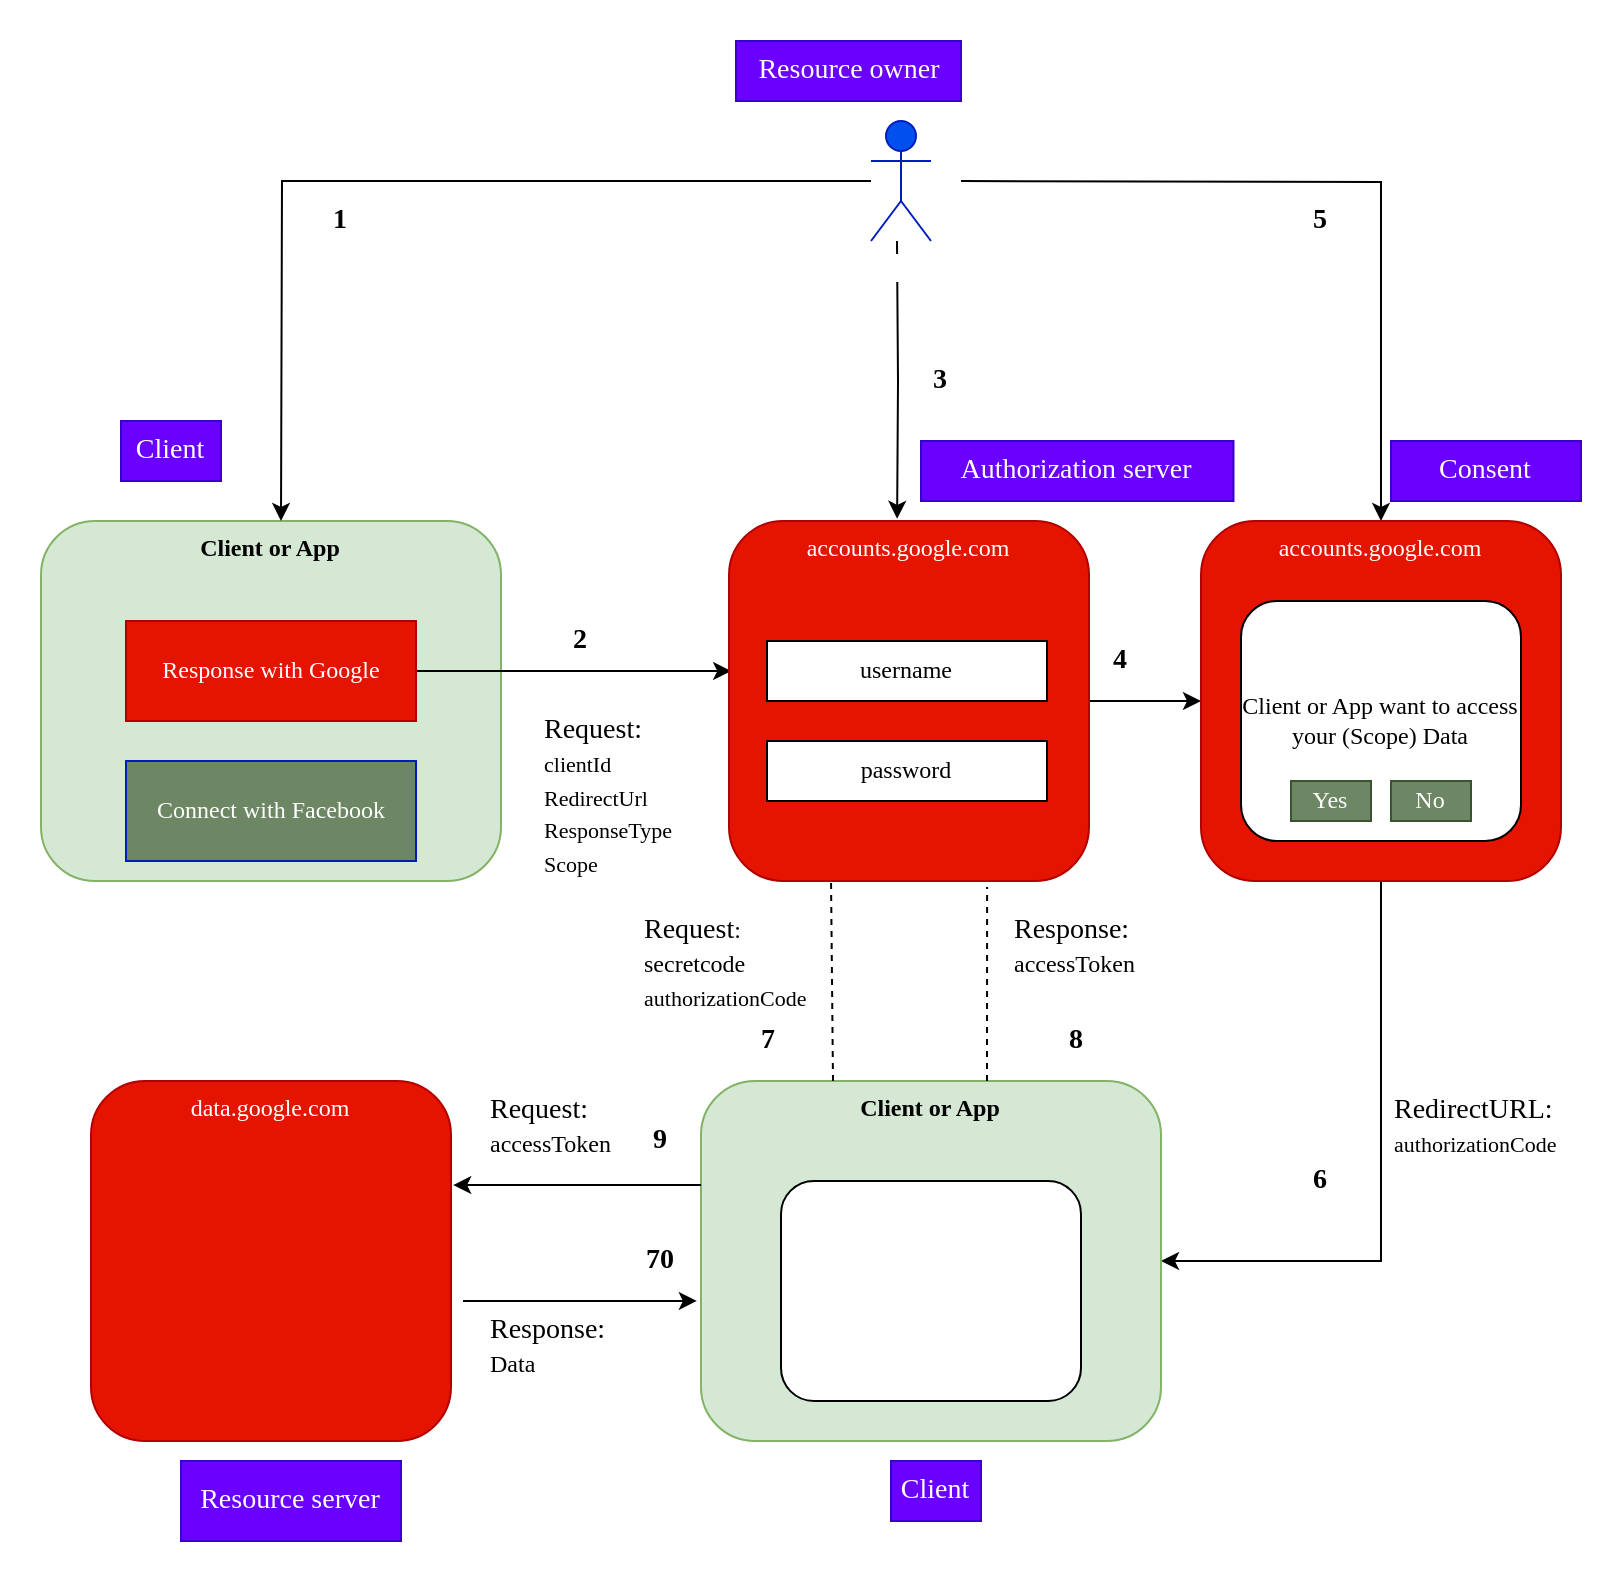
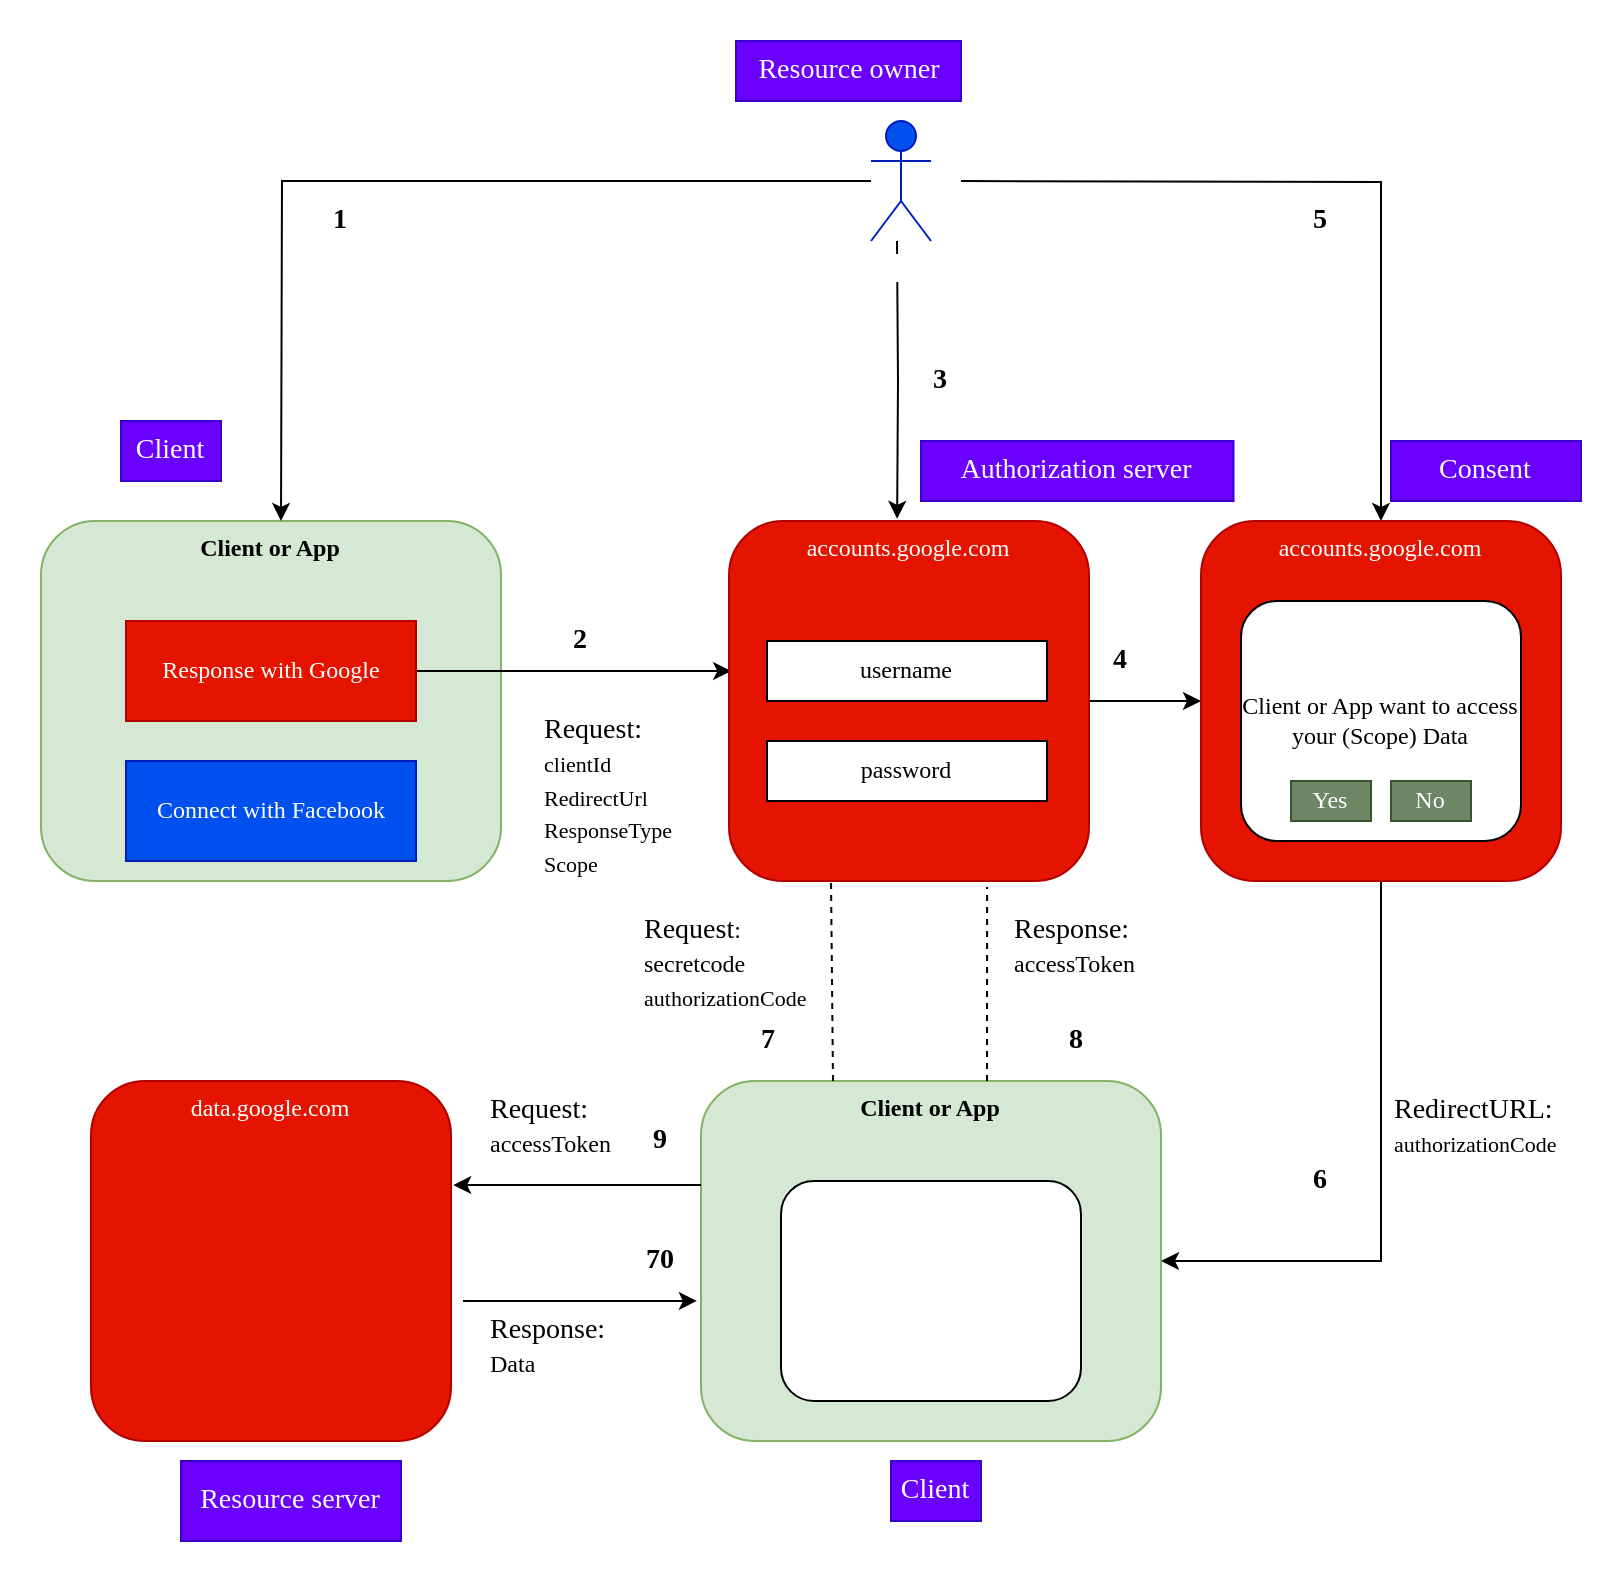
  <mxCell id="0" />
  <mxCell id="1" parent="0" />
  <mxCell id="2" value="Client or App" style="rounded=1;whiteSpace=wrap;html=1;verticalAlign=top;fontStyle=1;fontFamily=Comic Sans MS;fillColor=#d5e8d4;strokeColor=#82b366;" vertex="1" parent="1"><mxGeometry x="20" y="260" width="230" height="180" as="geometry" /></mxCell>
  <mxCell id="3" style="edgeStyle=orthogonalEdgeStyle;rounded=0;orthogonalLoop=1;jettySize=auto;html=1;" edge="1" parent="1" source="6"><mxGeometry relative="1" as="geometry"><mxPoint x="140" y="260" as="targetPoint" /></mxGeometry></mxCell>
  <mxCell id="4" style="edgeStyle=orthogonalEdgeStyle;rounded=0;orthogonalLoop=1;jettySize=auto;html=1;entryX=0.467;entryY=-0.006;entryDx=0;entryDy=0;entryPerimeter=0;fontFamily=Comic Sans MS;" edge="1" parent="1" target="11"><mxGeometry relative="1" as="geometry"><mxPoint x="448" y="120" as="sourcePoint" /></mxGeometry></mxCell>
  <mxCell id="5" style="edgeStyle=orthogonalEdgeStyle;rounded=0;orthogonalLoop=1;jettySize=auto;html=1;entryX=0.5;entryY=0;entryDx=0;entryDy=0;fontFamily=Comic Sans MS;" edge="1" parent="1" target="15"><mxGeometry relative="1" as="geometry"><mxPoint x="480" y="90" as="sourcePoint" /></mxGeometry></mxCell>
  <mxCell id="6" value="User" style="shape=umlActor;verticalLabelPosition=bottom;labelBackgroundColor=#ffffff;verticalAlign=top;html=1;outlineConnect=0;fontStyle=1;fillColor=#0050ef;strokeColor=#001DBC;fontColor=#ffffff;" vertex="1" parent="1"><mxGeometry x="435" y="60" width="30" height="60" as="geometry" /></mxCell>
  <mxCell id="7" style="edgeStyle=orthogonalEdgeStyle;rounded=0;orthogonalLoop=1;jettySize=auto;html=1;entryX=0.006;entryY=0.417;entryDx=0;entryDy=0;entryPerimeter=0;fontFamily=Comic Sans MS;" edge="1" parent="1" source="8" target="11"><mxGeometry relative="1" as="geometry" /></mxCell>
  <mxCell id="8" value="Response with Google" style="rounded=0;whiteSpace=wrap;html=1;fontFamily=Comic Sans MS;fillColor=#e51400;strokeColor=#B20000;fontColor=#ffffff;" vertex="1" parent="1"><mxGeometry x="62.5" y="310" width="145" height="50" as="geometry" /></mxCell>
- <mxCell id="9" value="Connect with Facebook" style="rounded=0;whiteSpace=wrap;html=1;fontFamily=Comic Sans MS;fillColor=#6d8764;strokeColor=#001DBC;fontColor=#ffffff;" vertex="1" parent="1"><mxGeometry x="62.5" y="380" width="145" height="50" as="geometry" /></mxCell>
+ <mxCell id="9" value="Connect with Facebook" style="rounded=0;whiteSpace=wrap;html=1;fontFamily=Comic Sans MS;fillColor=#0050ef;strokeColor=#001DBC;fontColor=#ffffff;" vertex="1" parent="1"><mxGeometry x="62.5" y="380" width="145" height="50" as="geometry" /></mxCell>
  <mxCell id="10" style="edgeStyle=orthogonalEdgeStyle;rounded=0;orthogonalLoop=1;jettySize=auto;html=1;entryX=0;entryY=0.5;entryDx=0;entryDy=0;fontFamily=Comic Sans MS;" edge="1" parent="1" source="11" target="15"><mxGeometry relative="1" as="geometry" /></mxCell>
  <mxCell id="11" value="accounts.google.com" style="rounded=1;whiteSpace=wrap;html=1;fontFamily=Comic Sans MS;fillColor=#e51400;strokeColor=#B20000;fontColor=#ffffff;verticalAlign=top;" vertex="1" parent="1"><mxGeometry x="364" y="260" width="180" height="180" as="geometry" /></mxCell>
  <mxCell id="12" value="username" style="rounded=0;whiteSpace=wrap;html=1;fontFamily=Comic Sans MS;" vertex="1" parent="1"><mxGeometry x="383" y="320" width="140" height="30" as="geometry" /></mxCell>
  <mxCell id="13" value="password" style="rounded=0;whiteSpace=wrap;html=1;fontFamily=Comic Sans MS;" vertex="1" parent="1"><mxGeometry x="383" y="370" width="140" height="30" as="geometry" /></mxCell>
  <mxCell id="14" style="edgeStyle=orthogonalEdgeStyle;rounded=0;orthogonalLoop=1;jettySize=auto;html=1;exitX=0.5;exitY=1;exitDx=0;exitDy=0;entryX=1;entryY=0.5;entryDx=0;entryDy=0;fontFamily=Comic Sans MS;fontSize=14;" edge="1" parent="1" source="15" target="24"><mxGeometry relative="1" as="geometry" /></mxCell>
  <mxCell id="15" value="accounts.google.com" style="rounded=1;whiteSpace=wrap;html=1;fontFamily=Comic Sans MS;fillColor=#e51400;strokeColor=#B20000;fontColor=#ffffff;verticalAlign=top;" vertex="1" parent="1"><mxGeometry x="600" y="260" width="180" height="180" as="geometry" /></mxCell>
  <mxCell id="16" value="Client or App want to access your (Scope) Data" style="rounded=1;whiteSpace=wrap;html=1;fontFamily=Comic Sans MS;" vertex="1" parent="1"><mxGeometry x="620" y="300" width="140" height="120" as="geometry" /></mxCell>
  <mxCell id="17" value="Yes" style="text;html=1;strokeColor=#3A5431;fillColor=#6d8764;align=center;verticalAlign=middle;whiteSpace=wrap;rounded=0;fontFamily=Comic Sans MS;fontColor=#ffffff;" vertex="1" parent="1"><mxGeometry x="645" y="390" width="40" height="20" as="geometry" /></mxCell>
  <mxCell id="18" value="No" style="text;html=1;strokeColor=#3A5431;fillColor=#6d8764;align=center;verticalAlign=middle;whiteSpace=wrap;rounded=0;fontFamily=Comic Sans MS;fontColor=#ffffff;" vertex="1" parent="1"><mxGeometry x="695" y="390" width="40" height="20" as="geometry" /></mxCell>
  <mxCell id="19" value="1" style="text;html=1;strokeColor=none;fillColor=none;align=center;verticalAlign=middle;whiteSpace=wrap;rounded=0;fontFamily=Comic Sans MS;fontStyle=1;fontSize=14;" vertex="1" parent="1"><mxGeometry x="150" y="100" width="40" height="20" as="geometry" /></mxCell>
  <mxCell id="20" value="2" style="text;html=1;strokeColor=none;fillColor=none;align=center;verticalAlign=middle;whiteSpace=wrap;rounded=0;fontFamily=Comic Sans MS;fontStyle=1;fontSize=14;" vertex="1" parent="1"><mxGeometry x="270" y="310" width="40" height="20" as="geometry" /></mxCell>
  <mxCell id="21" value="3" style="text;html=1;strokeColor=none;fillColor=none;align=center;verticalAlign=middle;whiteSpace=wrap;rounded=0;fontFamily=Comic Sans MS;fontStyle=1;fontSize=14;" vertex="1" parent="1"><mxGeometry x="450" y="180" width="40" height="20" as="geometry" /></mxCell>
  <mxCell id="22" value="4" style="text;html=1;strokeColor=none;fillColor=none;align=center;verticalAlign=middle;whiteSpace=wrap;rounded=0;fontFamily=Comic Sans MS;fontStyle=1;fontSize=14;" vertex="1" parent="1"><mxGeometry x="540" y="320" width="40" height="20" as="geometry" /></mxCell>
  <mxCell id="23" value="5" style="text;html=1;strokeColor=none;fillColor=none;align=center;verticalAlign=middle;whiteSpace=wrap;rounded=0;fontFamily=Comic Sans MS;fontStyle=1;fontSize=14;" vertex="1" parent="1"><mxGeometry x="640" y="100" width="40" height="20" as="geometry" /></mxCell>
  <mxCell id="24" value="Client or App" style="rounded=1;whiteSpace=wrap;html=1;verticalAlign=top;fontStyle=1;fontFamily=Comic Sans MS;fillColor=#d5e8d4;strokeColor=#82b366;" vertex="1" parent="1"><mxGeometry x="350" y="540" width="230" height="180" as="geometry" /></mxCell>
  <mxCell id="25" value="data.google.com" style="rounded=1;whiteSpace=wrap;html=1;fontFamily=Comic Sans MS;fillColor=#e51400;strokeColor=#B20000;fontColor=#ffffff;verticalAlign=top;" vertex="1" parent="1"><mxGeometry x="45" y="540" width="180" height="180" as="geometry" /></mxCell>
  <mxCell id="26" value="6" style="text;html=1;strokeColor=none;fillColor=none;align=center;verticalAlign=middle;whiteSpace=wrap;rounded=0;fontFamily=Comic Sans MS;fontStyle=1;fontSize=14;" vertex="1" parent="1"><mxGeometry x="640" y="580" width="40" height="20" as="geometry" /></mxCell>
  <mxCell id="27" value="7" style="text;html=1;strokeColor=none;fillColor=none;align=center;verticalAlign=middle;whiteSpace=wrap;rounded=0;fontFamily=Comic Sans MS;fontStyle=1;fontSize=14;" vertex="1" parent="1"><mxGeometry x="364" y="510" width="40" height="20" as="geometry" /></mxCell>
  <mxCell id="28" value="Client" style="text;html=1;strokeColor=#3700CC;fillColor=#6a00ff;align=center;verticalAlign=middle;whiteSpace=wrap;rounded=0;fontFamily=Comic Sans MS;fontSize=14;fontColor=#ffffff;" vertex="1" parent="1"><mxGeometry x="60" y="210" width="50" height="30" as="geometry" /></mxCell>
  <mxCell id="29" value="Resource owner" style="text;html=1;strokeColor=#3700CC;fillColor=#6a00ff;align=center;verticalAlign=middle;whiteSpace=wrap;rounded=0;fontFamily=Comic Sans MS;fontSize=14;fontColor=#ffffff;" vertex="1" parent="1"><mxGeometry x="367.5" y="20" width="112.5" height="30" as="geometry" /></mxCell>
  <mxCell id="30" value="Authorization server" style="text;html=1;strokeColor=#3700CC;fillColor=#6a00ff;align=center;verticalAlign=middle;whiteSpace=wrap;rounded=0;fontFamily=Comic Sans MS;fontSize=14;fontColor=#ffffff;" vertex="1" parent="1"><mxGeometry x="460" y="220" width="156.25" height="30" as="geometry" /></mxCell>
  <mxCell id="31" value="Client" style="text;html=1;strokeColor=#3700CC;fillColor=#6a00ff;align=center;verticalAlign=middle;whiteSpace=wrap;rounded=0;fontFamily=Comic Sans MS;fontSize=14;fontColor=#ffffff;" vertex="1" parent="1"><mxGeometry x="445" y="730" width="45" height="30" as="geometry" /></mxCell>
  <mxCell id="32" value="Resource server" style="text;html=1;strokeColor=#3700CC;fillColor=#6a00ff;align=center;verticalAlign=middle;whiteSpace=wrap;rounded=0;fontFamily=Comic Sans MS;fontSize=14;fontColor=#ffffff;" vertex="1" parent="1"><mxGeometry x="90" y="730" width="110" height="40" as="geometry" /></mxCell>
  <mxCell id="33" value="" style="endArrow=none;dashed=1;html=1;fontFamily=Comic Sans MS;fontSize=14;entryX=0.439;entryY=1;entryDx=0;entryDy=0;entryPerimeter=0;" edge="1" parent="1"><mxGeometry width="50" height="50" relative="1" as="geometry"><mxPoint x="416" y="540" as="sourcePoint" /><mxPoint x="415.02" y="440" as="targetPoint" /></mxGeometry></mxCell>
  <mxCell id="34" value="" style="endArrow=none;dashed=1;html=1;fontFamily=Comic Sans MS;fontSize=14;entryX=0.717;entryY=1.017;entryDx=0;entryDy=0;entryPerimeter=0;" edge="1" parent="1" target="11"><mxGeometry width="50" height="50" relative="1" as="geometry"><mxPoint x="493" y="540" as="sourcePoint" /><mxPoint x="543" y="490" as="targetPoint" /></mxGeometry></mxCell>
  <mxCell id="35" value="8" style="text;html=1;strokeColor=none;fillColor=none;align=center;verticalAlign=middle;whiteSpace=wrap;rounded=0;fontFamily=Comic Sans MS;fontStyle=1;fontSize=14;" vertex="1" parent="1"><mxGeometry x="518.13" y="510" width="40" height="20" as="geometry" /></mxCell>
  <mxCell id="36" value="9" style="text;html=1;strokeColor=none;fillColor=none;align=center;verticalAlign=middle;whiteSpace=wrap;rounded=0;fontFamily=Comic Sans MS;fontStyle=1;fontSize=14;" vertex="1" parent="1"><mxGeometry x="310" y="560" width="40" height="20" as="geometry" /></mxCell>
  <mxCell id="37" value="Request:&lt;br&gt;&lt;font style=&quot;font-size: 11px&quot;&gt;clientId&lt;br&gt;RedirectUrl&lt;br&gt;ResponseType&lt;br&gt;Scope&lt;br&gt;&lt;br&gt;&lt;/font&gt;" style="text;html=1;strokeColor=none;fillColor=none;align=left;verticalAlign=top;whiteSpace=wrap;rounded=0;fontFamily=Comic Sans MS;fontSize=14;" vertex="1" parent="1"><mxGeometry x="270" y="350" width="80" height="80" as="geometry" /></mxCell>
  <mxCell id="38" value="RedirectURL:&lt;br&gt;&lt;span style=&quot;font-size: 11px&quot;&gt;authorizationCode&lt;/span&gt;" style="text;html=1;strokeColor=none;fillColor=none;align=left;verticalAlign=top;whiteSpace=wrap;rounded=0;fontFamily=Comic Sans MS;fontSize=14;" vertex="1" parent="1"><mxGeometry x="695" y="540" width="95" height="80" as="geometry" /></mxCell>
  <mxCell id="39" value="&lt;font style=&quot;font-size: 14px&quot;&gt;Request&lt;/font&gt;&lt;font style=&quot;font-size: 12px&quot;&gt;:&lt;br&gt;secretcode&lt;br&gt;&lt;/font&gt;&lt;span style=&quot;font-size: 11px&quot;&gt;authorizationCode&lt;/span&gt;" style="text;html=1;strokeColor=none;fillColor=none;align=left;verticalAlign=top;whiteSpace=wrap;rounded=0;fontFamily=Comic Sans MS;fontSize=14;" vertex="1" parent="1"><mxGeometry x="320" y="450" width="95" height="50" as="geometry" /></mxCell>
  <mxCell id="40" value="&lt;font&gt;Response:&lt;br&gt;&lt;font style=&quot;font-size: 12px&quot;&gt;accessToken&lt;/font&gt;&lt;br&gt;&lt;/font&gt;" style="text;html=1;strokeColor=none;fillColor=none;align=left;verticalAlign=top;whiteSpace=wrap;rounded=0;fontFamily=Comic Sans MS;fontSize=14;" vertex="1" parent="1"><mxGeometry x="505" y="450" width="95" height="50" as="geometry" /></mxCell>
  <mxCell id="41" value="&lt;font&gt;Request:&lt;br&gt;&lt;font style=&quot;font-size: 12px&quot;&gt;accessToken&lt;/font&gt;&lt;br&gt;&lt;/font&gt;" style="text;html=1;strokeColor=none;fillColor=none;align=left;verticalAlign=top;whiteSpace=wrap;rounded=0;fontFamily=Comic Sans MS;fontSize=14;" vertex="1" parent="1"><mxGeometry x="242.5" y="540" width="95" height="50" as="geometry" /></mxCell>
  <mxCell id="42" value="" style="endArrow=classic;html=1;fontFamily=Comic Sans MS;fontSize=14;entryX=1.006;entryY=0.289;entryDx=0;entryDy=0;entryPerimeter=0;" edge="1" parent="1" target="25"><mxGeometry width="50" height="50" relative="1" as="geometry"><mxPoint x="350" y="592" as="sourcePoint" /><mxPoint x="70" y="830" as="targetPoint" /></mxGeometry></mxCell>
  <mxCell id="43" value="&lt;font&gt;Response:&lt;br&gt;&lt;font style=&quot;font-size: 12px&quot;&gt;Data&lt;/font&gt;&lt;br&gt;&lt;/font&gt;" style="text;html=1;strokeColor=none;fillColor=none;align=left;verticalAlign=top;whiteSpace=wrap;rounded=0;fontFamily=Comic Sans MS;fontSize=14;" vertex="1" parent="1"><mxGeometry x="242.5" y="650" width="95" height="50" as="geometry" /></mxCell>
  <mxCell id="44" value="" style="endArrow=classic;html=1;fontFamily=Comic Sans MS;fontSize=14;entryX=-0.009;entryY=0.611;entryDx=0;entryDy=0;entryPerimeter=0;" edge="1" parent="1" target="24"><mxGeometry width="50" height="50" relative="1" as="geometry"><mxPoint x="231" y="650" as="sourcePoint" /><mxPoint x="70" y="830" as="targetPoint" /></mxGeometry></mxCell>
  <mxCell id="45" value="70" style="text;html=1;strokeColor=none;fillColor=none;align=center;verticalAlign=middle;whiteSpace=wrap;rounded=0;fontFamily=Comic Sans MS;fontStyle=1;fontSize=14;" vertex="1" parent="1"><mxGeometry x="310" y="620" width="40" height="20" as="geometry" /></mxCell>
  <mxCell id="46" value="Consent" style="text;html=1;strokeColor=#3700CC;fillColor=#6a00ff;align=center;verticalAlign=middle;whiteSpace=wrap;rounded=0;fontFamily=Comic Sans MS;fontSize=14;fontColor=#ffffff;" vertex="1" parent="1"><mxGeometry x="695" y="220" width="95" height="30" as="geometry" /></mxCell>
  <mxCell id="47" value="" style="rounded=1;whiteSpace=wrap;html=1;fontFamily=Comic Sans MS;fontSize=14;align=left;" vertex="1" parent="1"><mxGeometry x="390" y="590" width="150" height="110" as="geometry" /></mxCell>
